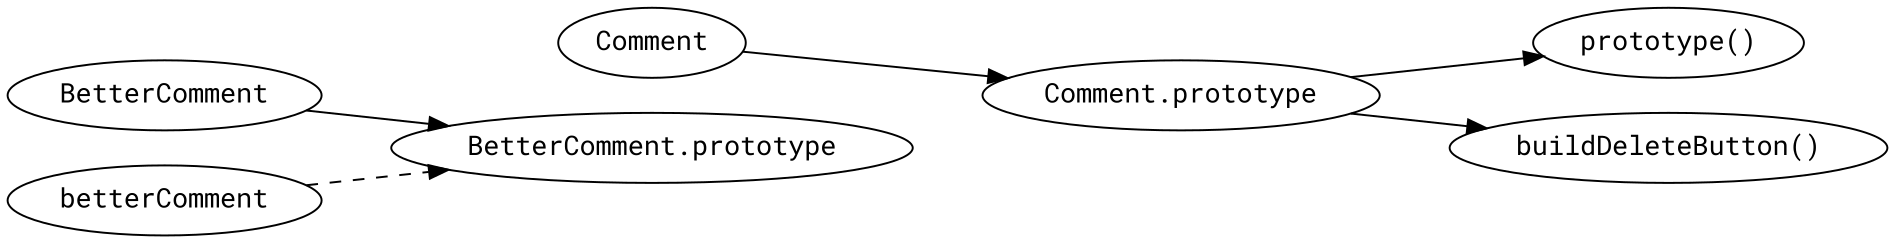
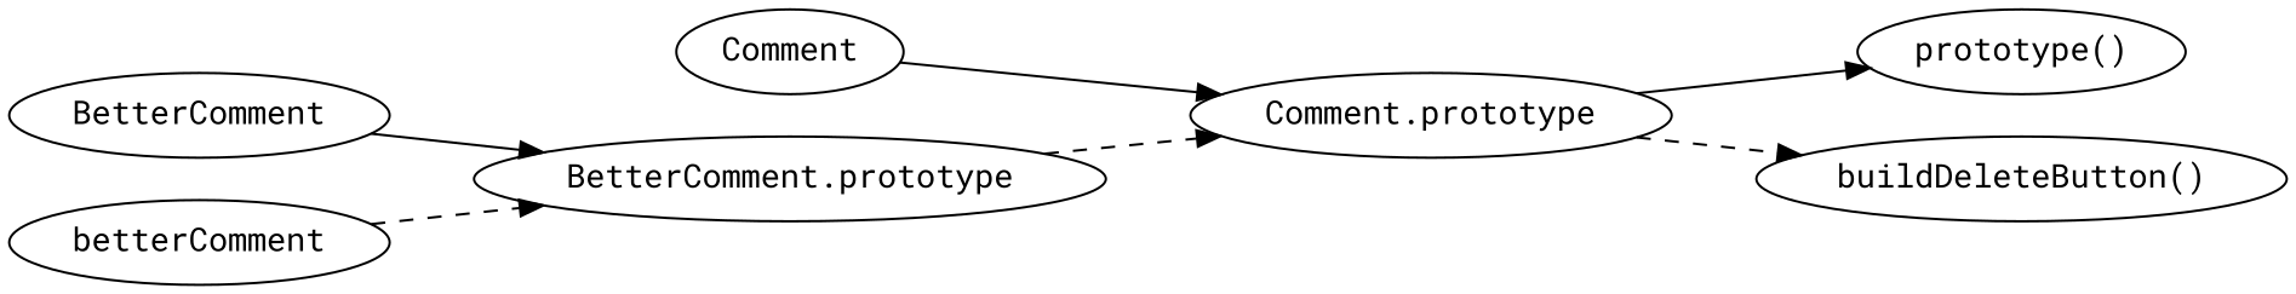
  digraph {
    fontname="Roboto Mono"
    rankdir=LR
    node [fontname="Roboto Mono"]
    edge [fontname="Roboto Mono"]
    n1 [label="Comment.prototype"]
    n2 [label="prototype()"]
    n3 [label="buildDeleteButton()"]
    Comment
    n5 [label="BetterComment.prototype"]
    BetterComment
    betterComment
    n1 -> n2
-   n1 -> n3
+   n1 -> n3 [style=dashed]
    Comment -> n1
+   n5 -> n1 [style=dashed]
    BetterComment -> n5
    betterComment -> n5 [style=dashed]
  }
